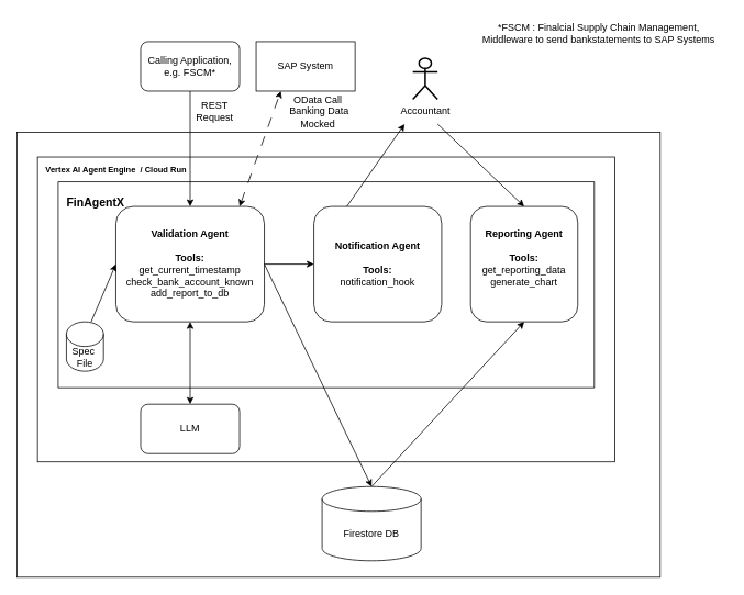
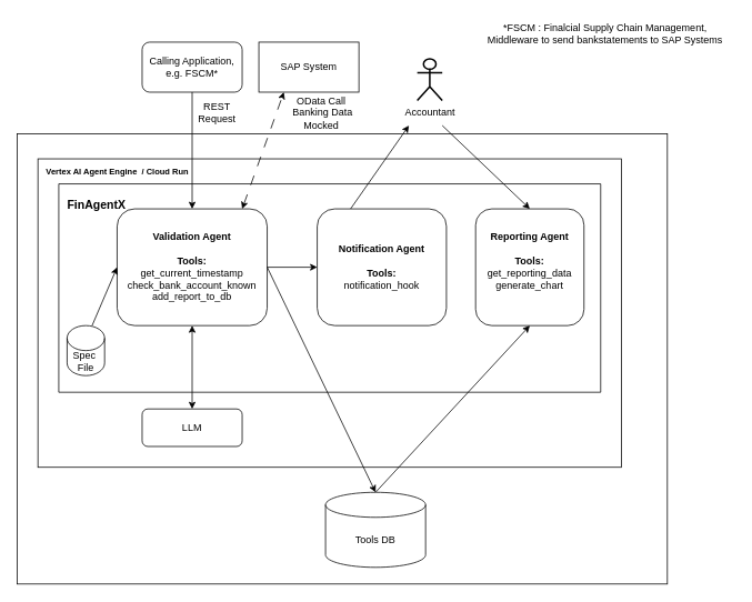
  <mxCell id="0" />
  <mxCell id="1" parent="0" />
  <mxCell id="2" value="" style="rounded=0;whiteSpace=wrap;html=1;" parent="1" vertex="1"><mxGeometry x="20" y="160" width="780" height="540" as="geometry" /></mxCell>
  <mxCell id="3" value="" style="rounded=0;whiteSpace=wrap;html=1;" parent="1" vertex="1"><mxGeometry x="45" y="190" width="700" height="370" as="geometry" /></mxCell>
  <mxCell id="4" value="Calling Application, e.g. FSCM*" style="rounded=1;whiteSpace=wrap;html=1;" parent="1" vertex="1"><mxGeometry x="170" y="50" width="120" height="60" as="geometry" /></mxCell>
  <mxCell id="5" value="&lt;b&gt;Validation Agent&lt;/b&gt;&lt;div&gt;&lt;b&gt;&lt;br&gt;&lt;/b&gt;&lt;/div&gt;&lt;div&gt;&lt;b&gt;Tools:&lt;/b&gt;&lt;/div&gt;&lt;div&gt;&lt;span data-teams=&quot;true&quot;&gt;get_current_timestamp&lt;/span&gt;&lt;b&gt;&lt;br&gt;&lt;/b&gt;&lt;/div&gt;&lt;div&gt;&lt;span data-teams=&quot;true&quot;&gt;check_bank_account_known&lt;/span&gt;&lt;br&gt;&lt;/div&gt;&lt;div&gt;&lt;span data-teams=&quot;true&quot;&gt;&lt;span data-teams=&quot;true&quot;&gt;add_report_to_db&lt;/span&gt;&lt;br&gt;&lt;/span&gt;&lt;/div&gt;" style="rounded=1;whiteSpace=wrap;html=1;" parent="1" vertex="1"><mxGeometry x="140" y="250" width="180" height="140" as="geometry" /></mxCell>
  <mxCell id="6" value="REST Request" style="text;html=1;align=center;verticalAlign=middle;whiteSpace=wrap;rounded=0;" parent="1" vertex="1"><mxGeometry x="230" y="120" width="60" height="30" as="geometry" /></mxCell>
  <mxCell id="7" value="SAP System" style="whiteSpace=wrap;html=1;rounded=0;" parent="1" vertex="1"><mxGeometry x="310" y="50" width="120" height="60" as="geometry" /></mxCell>
  <mxCell id="8" value="" style="endArrow=classic;startArrow=classic;html=1;rounded=0;entryX=0.25;entryY=1;entryDx=0;entryDy=0;dashed=1;dashPattern=12 12;" parent="1" target="7" edge="1"><mxGeometry width="50" height="50" relative="1" as="geometry"><mxPoint x="290" y="250" as="sourcePoint" /><mxPoint x="340" y="200" as="targetPoint" /></mxGeometry></mxCell>
  <mxCell id="9" value="OData Call&lt;div&gt;&amp;nbsp;Banking Data&lt;/div&gt;&lt;div&gt;Mocked&lt;/div&gt;" style="text;html=1;align=center;verticalAlign=middle;whiteSpace=wrap;rounded=0;" parent="1" vertex="1"><mxGeometry x="310" y="120" width="150" height="30" as="geometry" /></mxCell>
- <mxCell id="10" value="LLM" style="rounded=1;whiteSpace=wrap;html=1;" parent="1" vertex="1"><mxGeometry x="170" y="490" width="120" height="60" as="geometry" /></mxCell>
+ <mxCell id="10" value="LLM" style="rounded=1;whiteSpace=wrap;html=1;" parent="1" vertex="1"><mxGeometry x="170" y="490" width="120" height="45" as="geometry" /></mxCell>
  <mxCell id="11" value="" style="endArrow=classic;startArrow=classic;html=1;rounded=0;entryX=0.5;entryY=1;entryDx=0;entryDy=0;exitX=0.5;exitY=0;exitDx=0;exitDy=0;" parent="1" source="10" target="5" edge="1"><mxGeometry width="50" height="50" relative="1" as="geometry"><mxPoint x="230" y="360" as="sourcePoint" /><mxPoint x="280" y="310" as="targetPoint" /></mxGeometry></mxCell>
  <mxCell id="12" value="" style="endArrow=classic;html=1;rounded=0;exitX=1;exitY=0.5;exitDx=0;exitDy=0;entryX=0.5;entryY=0;entryDx=0;entryDy=0;entryPerimeter=0;" parent="1" source="5" target="24" edge="1"><mxGeometry width="50" height="50" relative="1" as="geometry"><mxPoint x="510" y="400" as="sourcePoint" /><mxPoint x="560" y="350" as="targetPoint" /></mxGeometry></mxCell>
  <mxCell id="13" value="&lt;b&gt;Reporting Agent&lt;/b&gt;&lt;div&gt;&lt;b&gt;&lt;br&gt;&lt;/b&gt;&lt;/div&gt;&lt;div&gt;&lt;b&gt;Tools:&lt;/b&gt;&lt;/div&gt;&lt;div&gt;get_reporting_data&lt;b&gt;&lt;br&gt;&lt;/b&gt;&lt;/div&gt;&lt;div&gt;&lt;div&gt;&lt;span data-teams=&quot;true&quot;&gt;generate_chart&lt;/span&gt;&lt;b&gt;&lt;br&gt;&lt;/b&gt;&lt;/div&gt;&lt;/div&gt;&lt;div&gt;&lt;span data-teams=&quot;true&quot;&gt;&lt;br&gt;&lt;/span&gt;&lt;/div&gt;" style="rounded=1;whiteSpace=wrap;html=1;" parent="1" vertex="1"><mxGeometry x="570" y="250" width="130" height="140" as="geometry" /></mxCell>
  <mxCell id="14" value="" style="endArrow=classic;html=1;rounded=0;entryX=0.5;entryY=1;entryDx=0;entryDy=0;exitX=0.5;exitY=0;exitDx=0;exitDy=0;exitPerimeter=0;" parent="1" source="24" target="13" edge="1"><mxGeometry width="50" height="50" relative="1" as="geometry"><mxPoint x="360" y="450" as="sourcePoint" /><mxPoint x="410" y="400" as="targetPoint" /></mxGeometry></mxCell>
  <mxCell id="15" value="Accountant" style="shape=umlActor;verticalLabelPosition=bottom;verticalAlign=top;html=1;outlineConnect=0;strokeWidth=2;" parent="1" vertex="1"><mxGeometry x="500" y="70" width="30" height="50" as="geometry" /></mxCell>
  <mxCell id="16" value="" style="endArrow=classic;html=1;rounded=0;entryX=0.5;entryY=0;entryDx=0;entryDy=0;" parent="1" target="13" edge="1"><mxGeometry width="50" height="50" relative="1" as="geometry"><mxPoint x="530" y="150" as="sourcePoint" /><mxPoint x="560" y="100" as="targetPoint" /></mxGeometry></mxCell>
  <mxCell id="17" value="" style="endArrow=classic;html=1;rounded=0;" parent="1" edge="1"><mxGeometry width="50" height="50" relative="1" as="geometry"><mxPoint x="420" y="250" as="sourcePoint" /><mxPoint x="490" y="150" as="targetPoint" /></mxGeometry></mxCell>
  <mxCell id="18" value="" style="endArrow=classic;html=1;rounded=0;exitX=1;exitY=0.5;exitDx=0;exitDy=0;entryX=0;entryY=0.5;entryDx=0;entryDy=0;" parent="1" edge="1" target="23" source="5"><mxGeometry width="50" height="50" relative="1" as="geometry"><mxPoint x="290" y="280" as="sourcePoint" /><mxPoint x="360" y="280" as="targetPoint" /></mxGeometry></mxCell>
  <mxCell id="19" value="" style="swimlane;startSize=0;" parent="1" vertex="1"><mxGeometry x="70" y="220" width="650" height="250" as="geometry"><mxRectangle x="10" y="220" width="50" height="40" as="alternateBounds" /></mxGeometry></mxCell>
  <mxCell id="20" value="&lt;font style=&quot;font-size: 14px;&quot;&gt;&lt;b&gt;FinAgentX&lt;/b&gt;&lt;/font&gt;" style="text;html=1;align=center;verticalAlign=middle;resizable=0;points=[];autosize=1;strokeColor=none;fillColor=none;" parent="19" vertex="1"><mxGeometry y="10" width="90" height="30" as="geometry" /></mxCell>
  <mxCell id="21" value="Spec&amp;nbsp;&lt;div&gt;File&lt;/div&gt;" style="shape=cylinder3;whiteSpace=wrap;html=1;boundedLbl=1;backgroundOutline=1;size=15;" parent="19" vertex="1"><mxGeometry x="10" y="170" width="45" height="60" as="geometry" /></mxCell>
  <mxCell id="22" value="" style="endArrow=classic;html=1;rounded=0;entryX=0;entryY=0.5;entryDx=0;entryDy=0;" edge="1" parent="19" target="5"><mxGeometry width="50" height="50" relative="1" as="geometry"><mxPoint x="40" y="170" as="sourcePoint" /><mxPoint x="90" y="120" as="targetPoint" /></mxGeometry></mxCell>
  <mxCell id="23" value="&lt;b&gt;Notification Agent&lt;/b&gt;&lt;div&gt;&lt;b&gt;&lt;br&gt;&lt;/b&gt;&lt;/div&gt;&lt;div&gt;&lt;b&gt;Tools:&lt;/b&gt;&lt;/div&gt;&lt;div&gt;&lt;span style=&quot;background-color: initial;&quot;&gt;notification_hook&lt;/span&gt;&lt;br&gt;&lt;/div&gt;" style="rounded=1;whiteSpace=wrap;html=1;" parent="19" vertex="1"><mxGeometry x="310" y="30" width="155" height="140" as="geometry" /></mxCell>
- <mxCell id="24" value="Firestore DB" style="shape=cylinder3;whiteSpace=wrap;html=1;boundedLbl=1;backgroundOutline=1;size=15;" parent="1" vertex="1"><mxGeometry x="390" y="590" width="120" height="90" as="geometry" /></mxCell>
+ <mxCell id="24" value="Tools DB" style="shape=cylinder3;whiteSpace=wrap;html=1;boundedLbl=1;backgroundOutline=1;size=15;" parent="1" vertex="1"><mxGeometry x="390" y="590" width="120" height="90" as="geometry" /></mxCell>
  <mxCell id="25" value="*FSCM : Finalcial Supply Chain Management,&lt;div&gt;Middleware to send bankstatements to SAP Systems&lt;/div&gt;" style="text;html=1;align=center;verticalAlign=middle;resizable=0;points=[];autosize=1;strokeColor=none;fillColor=none;" parent="1" vertex="1"><mxGeometry x="570" y="20" width="310" height="40" as="geometry" /></mxCell>
  <mxCell id="26" value="&lt;font style=&quot;font-size: 10px;&quot;&gt;&lt;b style=&quot;&quot;&gt;Vertex AI Agent Engine&amp;nbsp; / Cloud Run&lt;/b&gt;&lt;/font&gt;" style="text;html=1;align=center;verticalAlign=middle;resizable=0;points=[];autosize=1;strokeColor=none;fillColor=none;" parent="1" vertex="1"><mxGeometry x="45" y="190" width="190" height="30" as="geometry" /></mxCell>
  <mxCell id="27" value="" style="endArrow=classic;html=1;rounded=0;entryX=0.5;entryY=0;entryDx=0;entryDy=0;" parent="1" target="5" edge="1"><mxGeometry width="50" height="50" relative="1" as="geometry"><mxPoint x="230" y="110" as="sourcePoint" /><mxPoint x="280" y="60" as="targetPoint" /></mxGeometry></mxCell>
